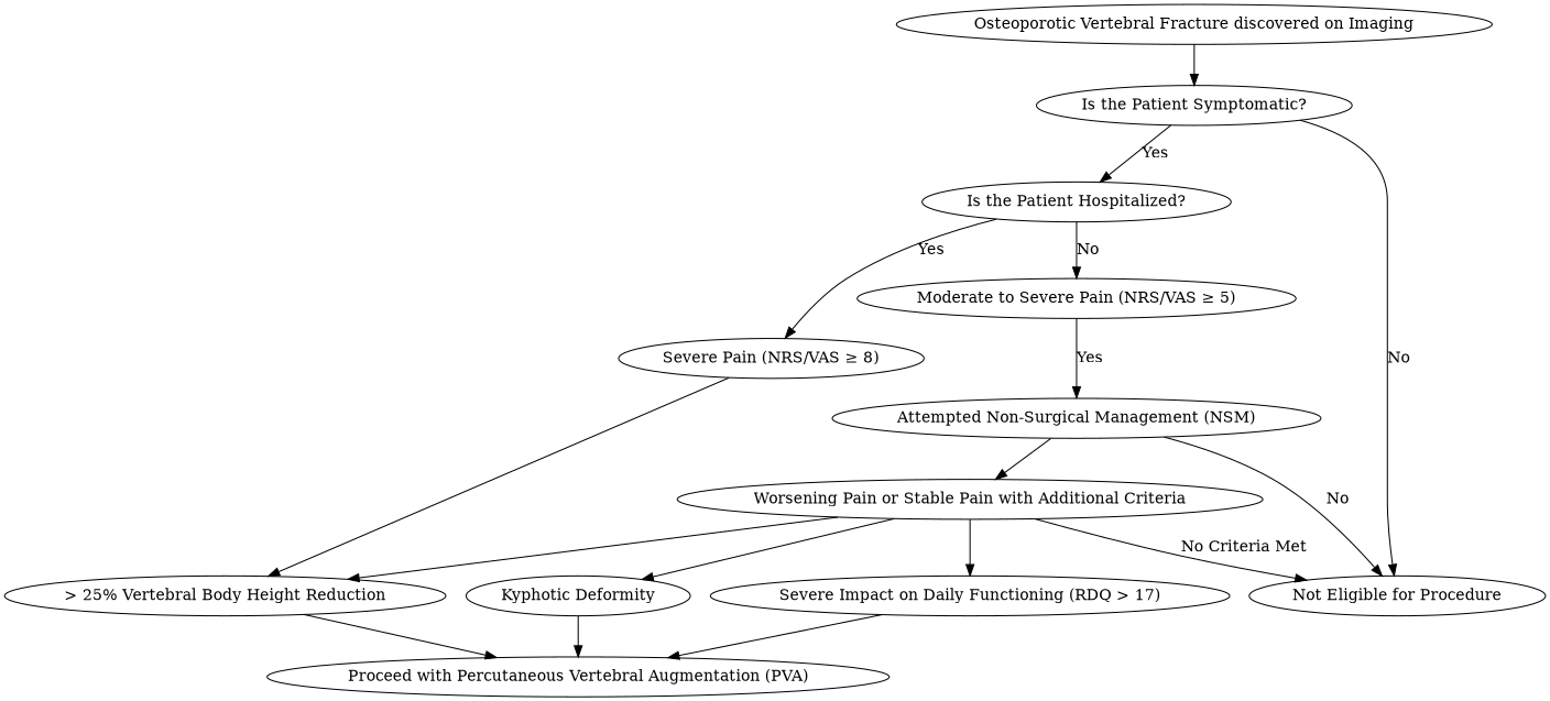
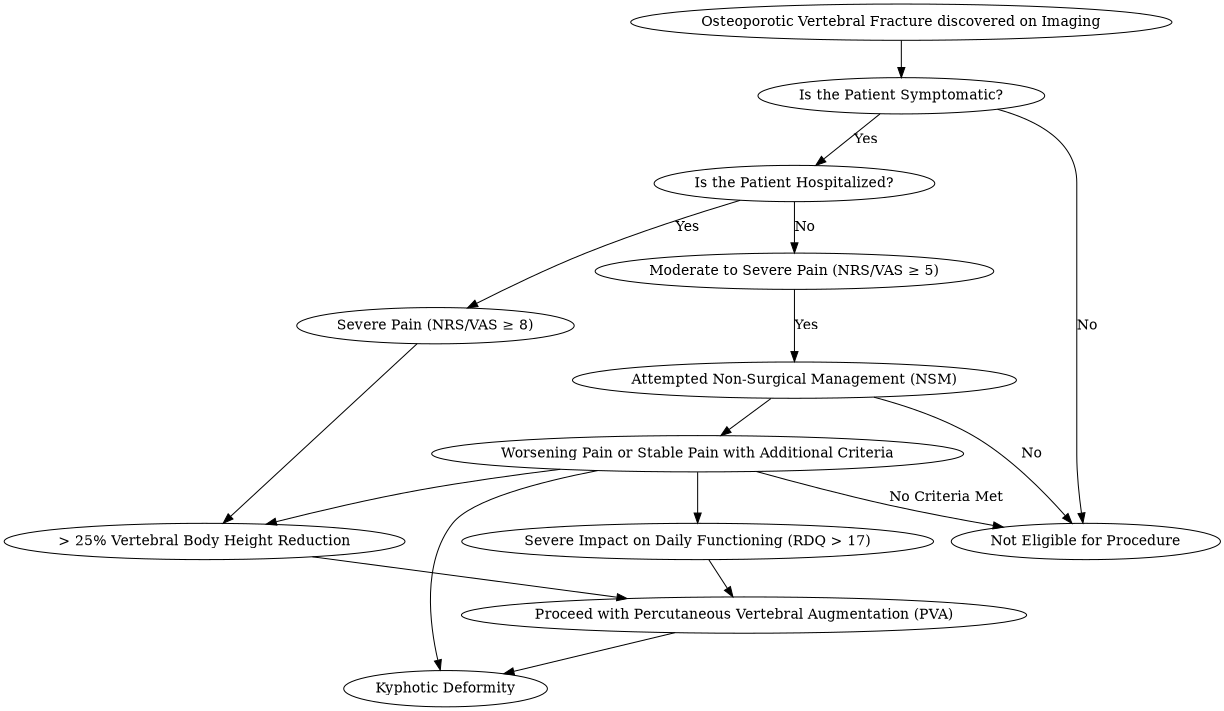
  digraph {
    n1 [label="Osteoporotic Vertebral Fracture discovered on Imaging"]
    n2 [label="Is the Patient Symptomatic?"]
    n3 [label="Is the Patient Hospitalized?"]
    n4 [label="Not Eligible for Procedure"]
    n5 [label="Severe Pain (NRS/VAS ≥ 8)"]
    n6 [label="Moderate to Severe Pain (NRS/VAS ≥ 5)"]
    n7 [label="> 25% Vertebral Body Height Reduction"]
    n8 [label="Attempted Non-Surgical Management (NSM)"]
    n9 [label="Proceed with Percutaneous Vertebral Augmentation (PVA)"]
    n10 [label="Worsening Pain or Stable Pain with Additional Criteria"]
    n11 [label="Kyphotic Deformity"]
    n12 [label="Severe Impact on Daily Functioning (RDQ > 17)"]
    n1 -> n2
    n2 -> n3 [label=Yes]
    n2 -> n4 [label=No]
    n3 -> n5 [label=Yes]
    n3 -> n6 [label=No]
    n5 -> n7
    n6 -> n8 [label=Yes]
    n7 -> n9
    n8 -> n4 [label=No]
    n8 -> n10
    n10 -> n4 [label="No Criteria Met"]
    n10 -> n7
    n10 -> n11
    n10 -> n12
-   n11 -> n9
+   n9 -> n11
    n12 -> n9
  }
